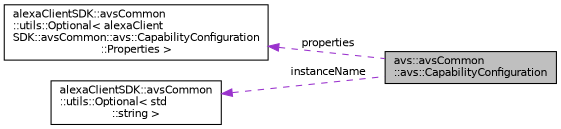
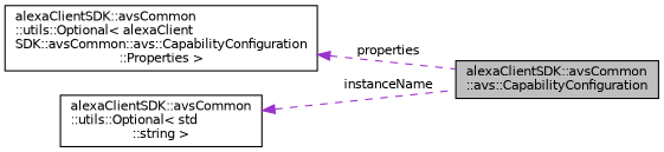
  digraph {
    rankdir=LR
    node [color=black fillcolor=white fontname=Helvetica fontsize=10 shape=record style=filled]
    edge [color=darkorchid3 dir=back fontname=Helvetica fontsize=10 labelfontname=Helvetica labelfontsize=10 style=dashed]
-   n1 [fillcolor=grey75 fontcolor=black height=0.2 label="avs::avsCommon\l::avs::CapabilityConfiguration" width=0.4]
+   n1 [fillcolor=grey75 fontcolor=black height=0.2 label="alexaClientSDK::avsCommon\l::avs::CapabilityConfiguration" width=0.4]
    n2 [height=0.2 label="alexaClientSDK::avsCommon\l::utils::Optional\< alexaClient\lSDK::avsCommon::avs::CapabilityConfiguration\l::Properties \>" width=0.4]
    n3 [height=0.2 label="alexaClientSDK::avsCommon\l::utils::Optional\< std\l::string \>" width=0.4]
    n2 -> n1 [label=" properties"]
    n3 -> n1 [label=" instanceName"]
  }
